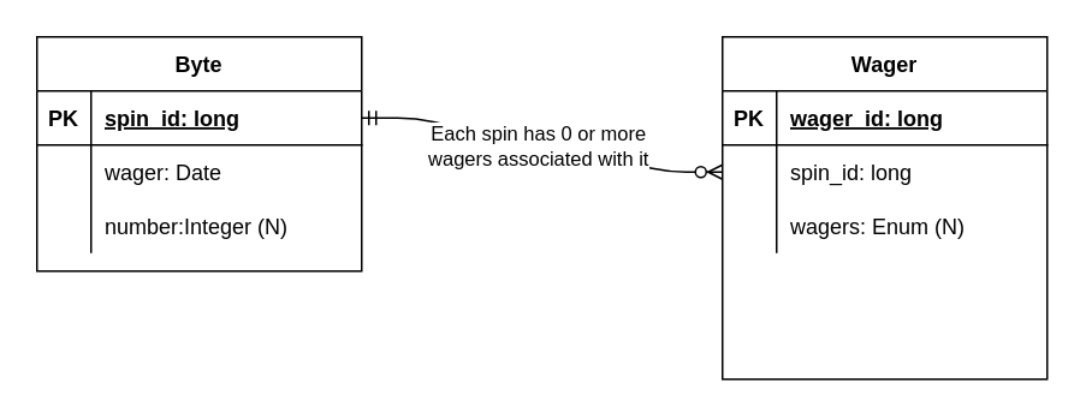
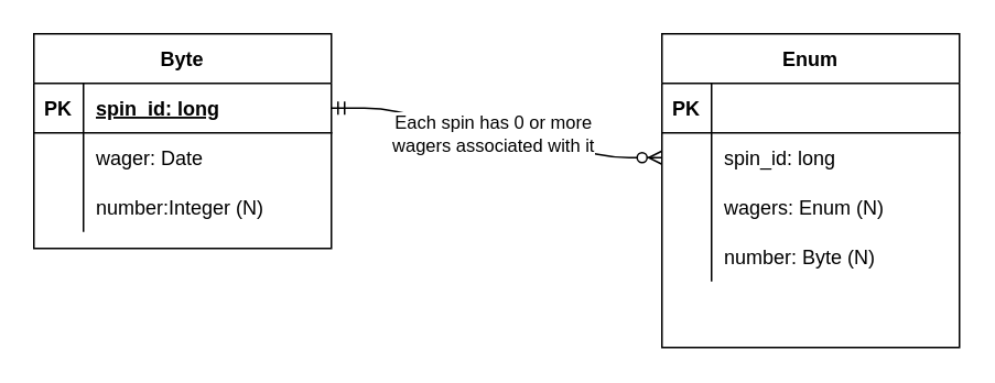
  <mxCell id="0" />
  <mxCell id="1" parent="0" />
  <mxCell id="2" value="Byte" style="shape=table;startSize=30;container=1;collapsible=1;childLayout=tableLayout;fixedRows=1;rowLines=0;fontStyle=1;align=center;resizeLast=1;" vertex="1" parent="1"><mxGeometry x="20" y="20" width="180" height="130" as="geometry" /></mxCell>
  <mxCell id="3" value="" style="shape=partialRectangle;collapsible=0;dropTarget=0;pointerEvents=0;fillColor=none;top=0;left=0;bottom=1;right=0;points=[[0,0.5],[1,0.5]];portConstraint=eastwest;" vertex="1" parent="2"><mxGeometry y="30" width="180" height="30" as="geometry" /></mxCell>
  <mxCell id="4" value="PK" style="shape=partialRectangle;connectable=0;fillColor=none;top=0;left=0;bottom=0;right=0;fontStyle=1;overflow=hidden;" vertex="1" parent="3"><mxGeometry width="30" height="30" as="geometry" /></mxCell>
  <mxCell id="5" value="spin_id: long" style="shape=partialRectangle;connectable=0;fillColor=none;top=0;left=0;bottom=0;right=0;align=left;spacingLeft=6;fontStyle=5;overflow=hidden;" vertex="1" parent="3"><mxGeometry x="30" width="150" height="30" as="geometry" /></mxCell>
  <mxCell id="6" value="" style="shape=partialRectangle;collapsible=0;dropTarget=0;pointerEvents=0;fillColor=none;top=0;left=0;bottom=0;right=0;points=[[0,0.5],[1,0.5]];portConstraint=eastwest;" vertex="1" parent="2"><mxGeometry y="60" width="180" height="30" as="geometry" /></mxCell>
  <mxCell id="7" value="" style="shape=partialRectangle;connectable=0;fillColor=none;top=0;left=0;bottom=0;right=0;editable=1;overflow=hidden;" vertex="1" parent="6"><mxGeometry width="30" height="30" as="geometry" /></mxCell>
  <mxCell id="8" value="wager: Date" style="shape=partialRectangle;connectable=0;fillColor=none;top=0;left=0;bottom=0;right=0;align=left;spacingLeft=6;overflow=hidden;" vertex="1" parent="6"><mxGeometry x="30" width="150" height="30" as="geometry" /></mxCell>
  <mxCell id="9" value="" style="shape=partialRectangle;collapsible=0;dropTarget=0;pointerEvents=0;fillColor=none;top=0;left=0;bottom=0;right=0;points=[[0,0.5],[1,0.5]];portConstraint=eastwest;" vertex="1" parent="2"><mxGeometry y="90" width="180" height="30" as="geometry" /></mxCell>
  <mxCell id="10" value="" style="shape=partialRectangle;connectable=0;fillColor=none;top=0;left=0;bottom=0;right=0;editable=1;overflow=hidden;" vertex="1" parent="9"><mxGeometry width="30" height="30" as="geometry" /></mxCell>
  <mxCell id="11" value="number:Integer (N)" style="shape=partialRectangle;connectable=0;fillColor=none;top=0;left=0;bottom=0;right=0;align=left;spacingLeft=6;overflow=hidden;" vertex="1" parent="9"><mxGeometry x="30" width="150" height="30" as="geometry" /></mxCell>
- <mxCell id="12" value="Wager" style="shape=table;startSize=30;container=1;collapsible=1;childLayout=tableLayout;fixedRows=1;rowLines=0;fontStyle=1;align=center;resizeLast=1;" vertex="1" parent="1"><mxGeometry x="400" y="20" width="180" height="190" as="geometry" /></mxCell>
+ <mxCell id="12" value="Enum" style="shape=table;startSize=30;container=1;collapsible=1;childLayout=tableLayout;fixedRows=1;rowLines=0;fontStyle=1;align=center;resizeLast=1;" vertex="1" parent="1"><mxGeometry x="400" y="20" width="180" height="190" as="geometry" /></mxCell>
  <mxCell id="13" value="" style="shape=partialRectangle;collapsible=0;dropTarget=0;pointerEvents=0;fillColor=none;top=0;left=0;bottom=1;right=0;points=[[0,0.5],[1,0.5]];portConstraint=eastwest;" vertex="1" parent="12"><mxGeometry y="30" width="180" height="30" as="geometry" /></mxCell>
  <mxCell id="14" value="PK" style="shape=partialRectangle;connectable=0;fillColor=none;top=0;left=0;bottom=0;right=0;fontStyle=1;overflow=hidden;" vertex="1" parent="13"><mxGeometry width="30" height="30" as="geometry" /></mxCell>
- <mxCell id="15" value="wager_id: long" style="shape=partialRectangle;connectable=0;fillColor=none;top=0;left=0;bottom=0;right=0;align=left;spacingLeft=6;fontStyle=5;overflow=hidden;" vertex="1" parent="13"><mxGeometry x="30" width="150" height="30" as="geometry" /></mxCell>
  <mxCell id="16" value="" style="shape=partialRectangle;collapsible=0;dropTarget=0;pointerEvents=0;fillColor=none;top=0;left=0;bottom=0;right=0;points=[[0,0.5],[1,0.5]];portConstraint=eastwest;" vertex="1" parent="12"><mxGeometry y="60" width="180" height="30" as="geometry" /></mxCell>
  <mxCell id="17" value="spin_id: long" style="shape=partialRectangle;connectable=0;fillColor=none;top=0;left=0;bottom=0;right=0;align=left;spacingLeft=6;overflow=hidden;" vertex="1" parent="16"><mxGeometry x="30" width="150" height="30" as="geometry" /></mxCell>
  <mxCell id="18" value="" style="shape=partialRectangle;collapsible=0;dropTarget=0;pointerEvents=0;fillColor=none;top=0;left=0;bottom=0;right=0;points=[[0,0.5],[1,0.5]];portConstraint=eastwest;" vertex="1" parent="12"><mxGeometry y="90" width="180" height="30" as="geometry" /></mxCell>
  <mxCell id="19" value="" style="shape=partialRectangle;connectable=0;fillColor=none;top=0;left=0;bottom=0;right=0;editable=1;overflow=hidden;" vertex="1" parent="18"><mxGeometry width="30" height="30" as="geometry" /></mxCell>
  <mxCell id="20" value="wagers: Enum (N)" style="shape=partialRectangle;connectable=0;fillColor=none;top=0;left=0;bottom=0;right=0;align=left;spacingLeft=6;overflow=hidden;" vertex="1" parent="18"><mxGeometry x="30" width="150" height="30" as="geometry" /></mxCell>
  <mxCell id="21" value="" style="shape=partialRectangle;collapsible=0;dropTarget=0;pointerEvents=0;fillColor=none;top=0;left=0;bottom=0;right=0;points=[[0,0.5],[1,0.5]];portConstraint=eastwest;" vertex="1" parent="12"><mxGeometry y="120" width="180" height="30" as="geometry" /></mxCell>
  <mxCell id="22" value="" style="shape=partialRectangle;connectable=0;fillColor=none;top=0;left=0;bottom=0;right=0;editable=1;overflow=hidden;" vertex="1" parent="21"><mxGeometry width="30" height="30" as="geometry" /></mxCell>
+ <mxCell id="23" value="number: Byte (N)" style="shape=partialRectangle;connectable=0;fillColor=none;top=0;left=0;bottom=0;right=0;align=left;spacingLeft=6;overflow=hidden;" vertex="1" parent="21"><mxGeometry x="30" width="150" height="30" as="geometry" /></mxCell>
  <mxCell id="24" value="" style="shape=partialRectangle;collapsible=0;dropTarget=0;pointerEvents=0;fillColor=none;top=0;left=0;bottom=0;right=0;points=[[0,0.5],[1,0.5]];portConstraint=eastwest;" vertex="1" parent="12"><mxGeometry y="150" width="180" height="30" as="geometry" /></mxCell>
  <mxCell id="25" value="" style="shape=partialRectangle;connectable=0;fillColor=none;top=0;left=0;bottom=0;right=0;editable=1;overflow=hidden;" vertex="1" parent="24"><mxGeometry width="30" height="30" as="geometry" /></mxCell>
  <mxCell id="26" value="" style="edgeStyle=entityRelationEdgeStyle;fontSize=12;html=1;endArrow=ERzeroToMany;startArrow=ERmandOne;exitX=1;exitY=0.5;exitDx=0;exitDy=0;entryX=0;entryY=0.5;entryDx=0;entryDy=0;" edge="1" parent="1" source="3" target="16"><mxGeometry width="100" height="100" relative="1" as="geometry"><mxPoint x="190" y="350" as="sourcePoint" /><mxPoint x="290" y="250" as="targetPoint" /></mxGeometry></mxCell>
  <mxCell id="27" value="&lt;div&gt;Each spin has 0 or more&lt;/div&gt;&lt;div&gt;wagers associated with it&lt;/div&gt;" style="edgeLabel;html=1;align=center;verticalAlign=middle;resizable=0;points=[];" vertex="1" connectable="0" parent="26"><mxGeometry x="-0.029" y="-1" relative="1" as="geometry"><mxPoint as="offset" /></mxGeometry></mxCell>
